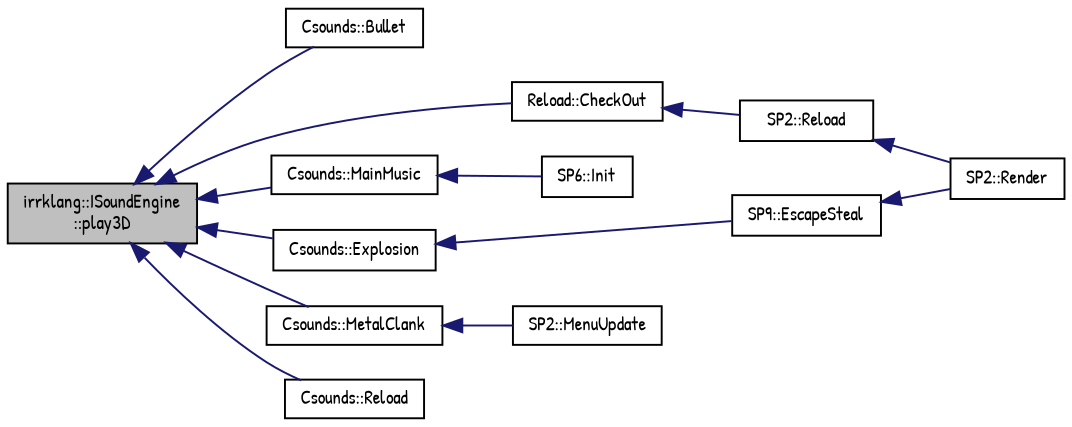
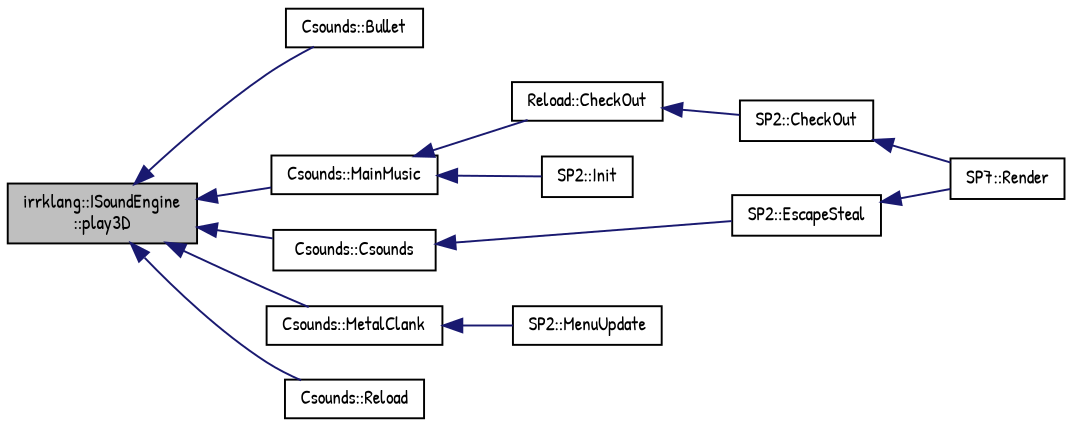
  digraph {
    fontname="Patrick Hand"
    rankdir=LR
    node [color=black fontname="Patrick Hand" fontsize=10 shape=record]
    edge [color=midnightblue dir=back fontname="Patrick Hand" fontsize=10 labelfontname=Helvetica labelfontsize=10 style=solid]
    n1 [fillcolor=grey75 fontcolor=black height=0.2 label="irrklang::ISoundEngine\l::play3D" style=filled width=0.4]
    n2 [height=0.2 label="Csounds::Bullet" width=0.4]
    n3 [height=0.2 label="Reload::CheckOut" width=0.4]
-   n4 [height=0.2 label="Csounds::Explosion" width=0.4]
+   n4 [height=0.2 label="Csounds::Csounds" width=0.4]
    n5 [height=0.2 label="Csounds::MainMusic" width=0.4]
    n6 [height=0.2 label="Csounds::MetalClank" width=0.4]
    n7 [height=0.2 label="Csounds::Reload" width=0.4]
-   n8 [height=0.2 label="SP2::Reload" width=0.4]
-   n9 [height=0.2 label="SP9::EscapeSteal" width=0.4]
-   n10 [height=0.2 label="SP6::Init" width=0.4]
+   n8 [height=0.2 label="SP2::CheckOut" width=0.4]
+   n9 [height=0.2 label="SP2::EscapeSteal" width=0.4]
+   n10 [height=0.2 label="SP2::Init" width=0.4]
    n11 [height=0.2 label="SP2::MenuUpdate" width=0.4]
-   n12 [height=0.2 label="SP2::Render" width=0.4]
+   n12 [height=0.2 label="SP7::Render" width=0.4]
    n1 -> n2
-   n1 -> n3
+   n5 -> n3
    n1 -> n4
    n1 -> n5
    n1 -> n6
    n1 -> n7
    n3 -> n8
    n4 -> n9
    n5 -> n10
    n6 -> n11
    n8 -> n12
    n9 -> n12
  }
